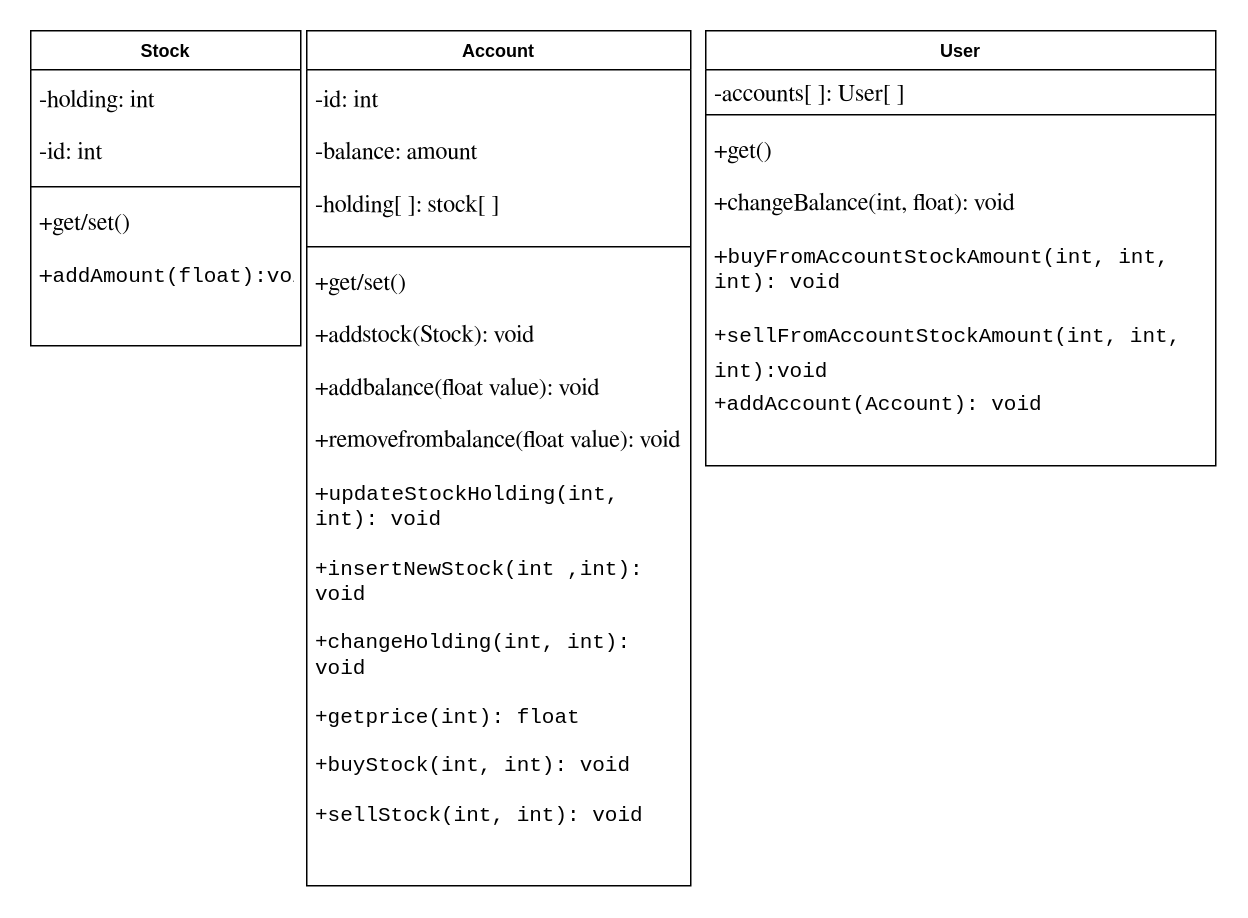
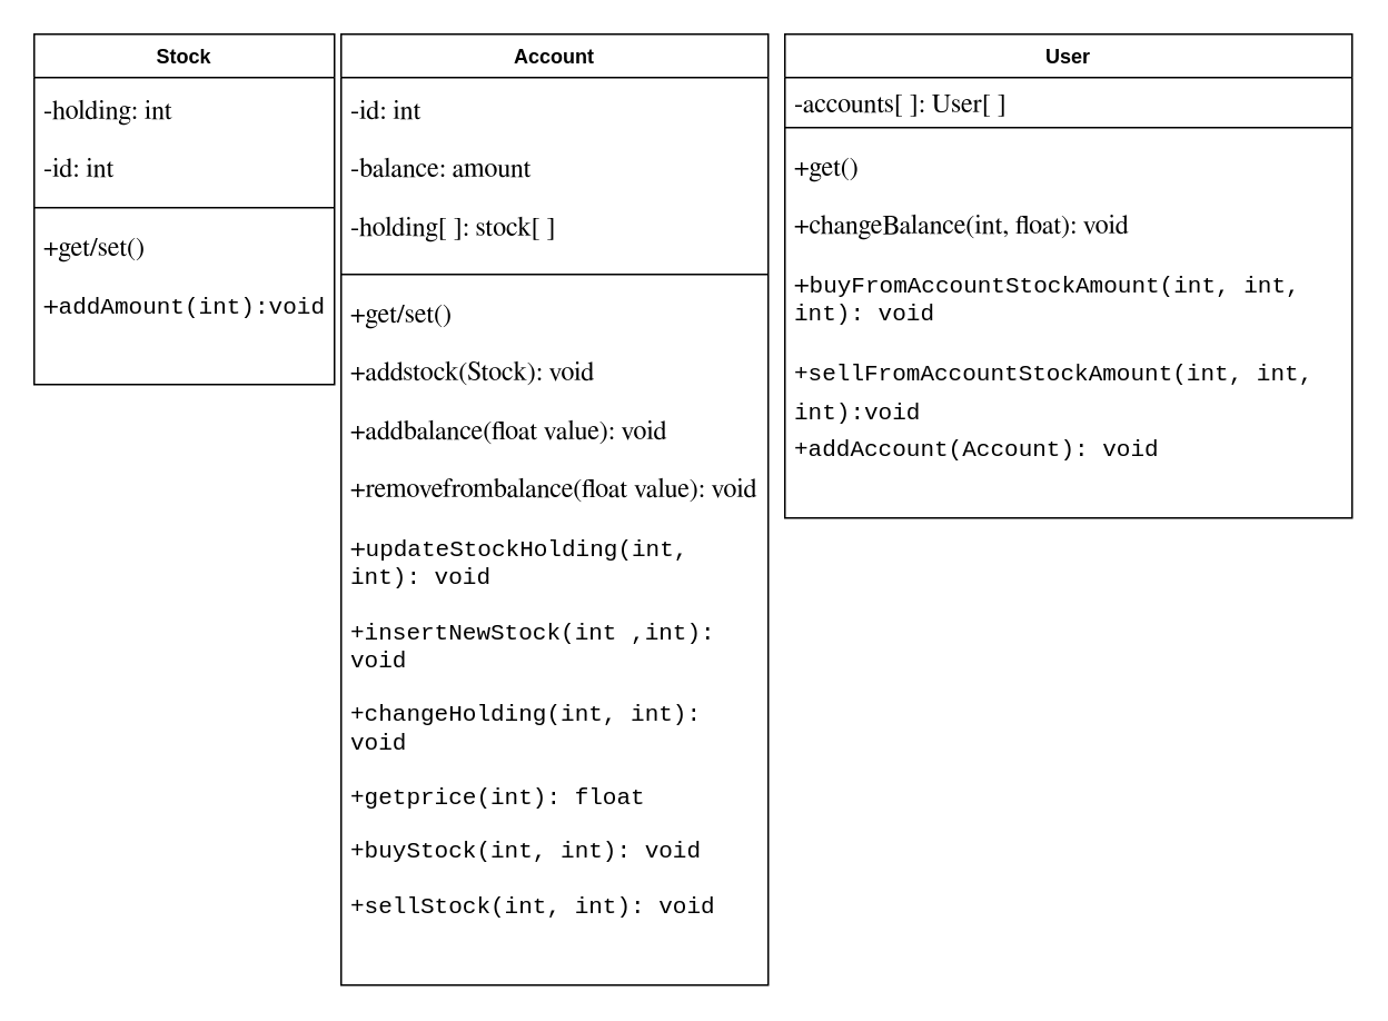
  <mxCell id="0" />
  <mxCell id="1" parent="0" />
  <mxCell id="2" value="Stock" style="swimlane;fontStyle=1;align=center;verticalAlign=top;childLayout=stackLayout;horizontal=1;startSize=26;horizontalStack=0;resizeParent=1;resizeParentMax=0;resizeLast=0;collapsible=1;marginBottom=0;whiteSpace=wrap;html=1;" parent="1" vertex="1"><mxGeometry y="20" width="180" height="210" as="geometry" x="20" /></mxCell>
  <mxCell id="3" value="&lt;meta charset=&quot;utf-8&quot;&gt;&lt;p id=&quot;docs-internal-guid-cec5944d-7fff-b6c2-93db-d9ab82f65ef7&quot; style=&quot;line-height:1.2;margin-top:2.85pt;margin-bottom:11.9pt;&quot; dir=&quot;ltr&quot;&gt;&lt;span style=&quot;font-size: 12pt; font-family: FreeSerif; color: rgb(0, 0, 0); background-color: transparent; font-weight: 400; font-style: normal; font-variant: normal; text-decoration: none; vertical-align: baseline;&quot;&gt;-holding: int&amp;nbsp;&lt;/span&gt;&lt;/p&gt;&lt;p style=&quot;line-height:1.2;margin-top:2.85pt;margin-bottom:11.9pt;&quot; dir=&quot;ltr&quot;&gt;&lt;span style=&quot;font-size: 12pt; font-family: FreeSerif; color: rgb(0, 0, 0); background-color: transparent; font-weight: 400; font-style: normal; font-variant: normal; text-decoration: none; vertical-align: baseline;&quot;&gt;-id: int&lt;/span&gt;&lt;/p&gt;" style="text;strokeColor=none;fillColor=none;align=left;verticalAlign=top;spacingLeft=4;spacingRight=4;overflow=hidden;rotatable=0;points=[[0,0.5],[1,0.5]];portConstraint=eastwest;whiteSpace=wrap;html=1;" parent="2" vertex="1"><mxGeometry y="26" width="180" height="74" as="geometry" /></mxCell>
  <mxCell id="4" value="" style="line;strokeWidth=1;fillColor=none;align=left;verticalAlign=middle;spacingTop=-1;spacingLeft=3;spacingRight=3;rotatable=0;labelPosition=right;points=[];portConstraint=eastwest;strokeColor=inherit;" parent="2" vertex="1"><mxGeometry y="100" width="180" height="8" as="geometry" /></mxCell>
- <mxCell id="5" value="&lt;meta charset=&quot;utf-8&quot;&gt;&lt;p id=&quot;docs-internal-guid-5777485f-7fff-cf20-8ffb-2ee56ffb0585&quot; style=&quot;line-height:1.2;margin-top:2.85pt;margin-bottom:11.9pt;&quot; dir=&quot;ltr&quot;&gt;&lt;span style=&quot;font-size: 12pt; font-family: FreeSerif; color: rgb(0, 0, 0); background-color: transparent; font-weight: 400; font-style: normal; font-variant: normal; text-decoration: none; vertical-align: baseline;&quot;&gt;+get/set()&lt;/span&gt;&lt;/p&gt;&lt;span style=&quot;font-size: 12pt; font-family: FreeSerif; color: rgb(0, 0, 0); background-color: transparent; font-weight: 400; font-style: normal; font-variant: normal; text-decoration: none; vertical-align: baseline;&quot;&gt;+&lt;/span&gt;&lt;span style=&quot;font-size: 10.5pt; font-family: &amp;quot;Courier New&amp;quot;, monospace; color: rgb(0, 0, 0); background-color: transparent; font-weight: 400; font-style: normal; font-variant: normal; text-decoration: none; vertical-align: baseline;&quot;&gt;addAmount(float):void&lt;/span&gt;" style="text;strokeColor=none;fillColor=none;align=left;verticalAlign=top;spacingLeft=4;spacingRight=4;overflow=hidden;rotatable=0;points=[[0,0.5],[1,0.5]];portConstraint=eastwest;whiteSpace=wrap;html=1;" parent="2" vertex="1"><mxGeometry y="108" width="180" height="102" as="geometry" /></mxCell>
+ <mxCell id="5" value="&lt;meta charset=&quot;utf-8&quot;&gt;&lt;p id=&quot;docs-internal-guid-5777485f-7fff-cf20-8ffb-2ee56ffb0585&quot; style=&quot;line-height:1.2;margin-top:2.85pt;margin-bottom:11.9pt;&quot; dir=&quot;ltr&quot;&gt;&lt;span style=&quot;font-size: 12pt; font-family: FreeSerif; color: rgb(0, 0, 0); background-color: transparent; font-weight: 400; font-style: normal; font-variant: normal; text-decoration: none; vertical-align: baseline;&quot;&gt;+get/set()&lt;/span&gt;&lt;/p&gt;&lt;span style=&quot;font-size: 12pt; font-family: FreeSerif; color: rgb(0, 0, 0); background-color: transparent; font-weight: 400; font-style: normal; font-variant: normal; text-decoration: none; vertical-align: baseline;&quot;&gt;+&lt;/span&gt;&lt;span style=&quot;font-size: 10.5pt; font-family: &amp;quot;Courier New&amp;quot;, monospace; color: rgb(0, 0, 0); background-color: transparent; font-weight: 400; font-style: normal; font-variant: normal; text-decoration: none; vertical-align: baseline;&quot;&gt;addAmount(int):void&lt;/span&gt;" style="text;strokeColor=none;fillColor=none;align=left;verticalAlign=top;spacingLeft=4;spacingRight=4;overflow=hidden;rotatable=0;points=[[0,0.5],[1,0.5]];portConstraint=eastwest;whiteSpace=wrap;html=1;" parent="2" vertex="1"><mxGeometry y="108" width="180" height="102" as="geometry" /></mxCell>
  <mxCell id="6" value="Account" style="swimlane;fontStyle=1;align=center;verticalAlign=top;childLayout=stackLayout;horizontal=1;startSize=26;horizontalStack=0;resizeParent=1;resizeParentMax=0;resizeLast=0;collapsible=1;marginBottom=0;whiteSpace=wrap;html=1;" parent="1" vertex="1"><mxGeometry x="204" y="20" width="256" height="570" as="geometry" /></mxCell>
  <mxCell id="7" value="&lt;meta charset=&quot;utf-8&quot;&gt;&lt;p id=&quot;docs-internal-guid-14b80490-7fff-1db8-07db-3caa1122524c&quot; style=&quot;line-height:1.2;margin-top:2.85pt;margin-bottom:11.9pt;&quot; dir=&quot;ltr&quot;&gt;&lt;span style=&quot;font-size: 12pt; font-family: FreeSerif; color: rgb(0, 0, 0); background-color: transparent; font-weight: 400; font-style: normal; font-variant: normal; text-decoration: none; vertical-align: baseline;&quot;&gt;-id: int&lt;/span&gt;&lt;/p&gt;&lt;p style=&quot;line-height:1.2;margin-top:2.85pt;margin-bottom:11.9pt;&quot; dir=&quot;ltr&quot;&gt;&lt;span style=&quot;font-size: 12pt; font-family: FreeSerif; color: rgb(0, 0, 0); background-color: transparent; font-weight: 400; font-style: normal; font-variant: normal; text-decoration: none; vertical-align: baseline;&quot;&gt;-balance: amount&lt;/span&gt;&lt;/p&gt;&lt;p style=&quot;line-height:1.2;margin-top:2.85pt;margin-bottom:11.9pt;&quot; dir=&quot;ltr&quot;&gt;&lt;span style=&quot;font-size: 12pt; font-family: FreeSerif; color: rgb(0, 0, 0); background-color: transparent; font-weight: 400; font-style: normal; font-variant: normal; text-decoration: none; vertical-align: baseline;&quot;&gt;-holding[ ]: stock[ ]&lt;/span&gt;&lt;/p&gt;" style="text;strokeColor=none;fillColor=none;align=left;verticalAlign=top;spacingLeft=4;spacingRight=4;overflow=hidden;rotatable=0;points=[[0,0.5],[1,0.5]];portConstraint=eastwest;whiteSpace=wrap;html=1;" parent="6" vertex="1"><mxGeometry y="26" width="256" height="114" as="geometry" /></mxCell>
  <mxCell id="8" value="" style="line;strokeWidth=1;fillColor=none;align=left;verticalAlign=middle;spacingTop=-1;spacingLeft=3;spacingRight=3;rotatable=0;labelPosition=right;points=[];portConstraint=eastwest;strokeColor=inherit;" parent="6" vertex="1"><mxGeometry y="140" width="256" height="8" as="geometry" /></mxCell>
  <mxCell id="9" value="&lt;meta charset=&quot;utf-8&quot;&gt;&lt;p id=&quot;docs-internal-guid-605969ac-7fff-cc0c-02e1-c7e7b87c2a62&quot; style=&quot;line-height:1.2;margin-top:2.85pt;margin-bottom:11.9pt;&quot; dir=&quot;ltr&quot;&gt;&lt;span style=&quot;font-size: 12pt; font-family: FreeSerif; color: rgb(0, 0, 0); background-color: transparent; font-weight: 400; font-style: normal; font-variant: normal; text-decoration: none; vertical-align: baseline;&quot;&gt;+get/set()&lt;/span&gt;&lt;/p&gt;&lt;p style=&quot;line-height:1.2;margin-top:2.85pt;margin-bottom:11.9pt;&quot; dir=&quot;ltr&quot;&gt;&lt;span style=&quot;font-size: 12pt; font-family: FreeSerif; color: rgb(0, 0, 0); background-color: transparent; font-weight: 400; font-style: normal; font-variant: normal; text-decoration: none; vertical-align: baseline;&quot;&gt;+addstock(Stock): void&lt;/span&gt;&lt;/p&gt;&lt;p style=&quot;line-height:1.2;margin-top:2.85pt;margin-bottom:11.9pt;&quot; dir=&quot;ltr&quot;&gt;&lt;span style=&quot;font-size: 12pt; font-family: FreeSerif; color: rgb(0, 0, 0); background-color: transparent; font-weight: 400; font-style: normal; font-variant: normal; text-decoration: none; vertical-align: baseline;&quot;&gt;+addbalance(float value): void&lt;/span&gt;&lt;/p&gt;&lt;p style=&quot;line-height:1.2;margin-top:2.85pt;margin-bottom:11.9pt;&quot; dir=&quot;ltr&quot;&gt;&lt;span style=&quot;font-size: 12pt; font-family: FreeSerif; color: rgb(0, 0, 0); background-color: transparent; font-weight: 400; font-style: normal; font-variant: normal; text-decoration: none; vertical-align: baseline;&quot;&gt;+removefrombalance(float value): void&lt;/span&gt;&lt;/p&gt;&lt;p style=&quot;line-height:1.2;margin-top:2.85pt;margin-bottom:11.9pt;&quot; dir=&quot;ltr&quot;&gt;&lt;span style=&quot;font-size: 12pt; font-family: FreeSerif; color: rgb(0, 0, 0); background-color: transparent; font-weight: 400; font-style: normal; font-variant: normal; text-decoration: none; vertical-align: baseline;&quot;&gt;+&lt;/span&gt;&lt;span style=&quot;font-size: 10.5pt; font-family: &amp;quot;Courier New&amp;quot;, monospace; color: rgb(0, 0, 0); background-color: transparent; font-weight: 400; font-style: normal; font-variant: normal; text-decoration: none; vertical-align: baseline;&quot;&gt;updateStockHolding(int, int): void&lt;/span&gt;&lt;/p&gt;&lt;p style=&quot;line-height:1.2;margin-top:2.85pt;margin-bottom:11.9pt;&quot; dir=&quot;ltr&quot;&gt;&lt;span style=&quot;font-size: 10.5pt; font-family: &amp;quot;Courier New&amp;quot;, monospace; color: rgb(0, 0, 0); background-color: transparent; font-weight: 400; font-style: normal; font-variant: normal; text-decoration: none; vertical-align: baseline;&quot;&gt;+insertNewStock(int ,int): void&lt;/span&gt;&lt;/p&gt;&lt;p style=&quot;line-height:1.2;margin-top:2.85pt;margin-bottom:11.9pt;&quot; dir=&quot;ltr&quot;&gt;&lt;span style=&quot;font-size: 10.5pt; font-family: &amp;quot;Courier New&amp;quot;, monospace; color: rgb(0, 0, 0); background-color: transparent; font-weight: 400; font-style: normal; font-variant: normal; text-decoration: none; vertical-align: baseline;&quot;&gt;+changeHolding(int, int): void&lt;/span&gt;&lt;/p&gt;&lt;p style=&quot;line-height:1.2;margin-top:2.85pt;margin-bottom:11.9pt;&quot; dir=&quot;ltr&quot;&gt;&lt;span style=&quot;font-size: 10.5pt; font-family: &amp;quot;Courier New&amp;quot;, monospace; color: rgb(0, 0, 0); background-color: transparent; font-weight: 400; font-style: normal; font-variant: normal; text-decoration: none; vertical-align: baseline;&quot;&gt;+getprice(int): float&lt;/span&gt;&lt;/p&gt;&lt;p style=&quot;line-height:1.2;margin-top:2.85pt;margin-bottom:11.9pt;&quot; dir=&quot;ltr&quot;&gt;&lt;span style=&quot;font-size: 10.5pt; font-family: &amp;quot;Courier New&amp;quot;, monospace; color: rgb(0, 0, 0); background-color: transparent; font-weight: 400; font-style: normal; font-variant: normal; text-decoration: none; vertical-align: baseline;&quot;&gt;+buyStock(int, int): void&lt;/span&gt;&lt;/p&gt;&lt;p style=&quot;line-height:1.2;margin-top:2.85pt;margin-bottom:11.9pt;&quot; dir=&quot;ltr&quot;&gt;&lt;span style=&quot;font-size: 10.5pt; font-family: &amp;quot;Courier New&amp;quot;, monospace; color: rgb(0, 0, 0); background-color: transparent; font-weight: 400; font-style: normal; font-variant: normal; text-decoration: none; vertical-align: baseline;&quot;&gt;+sellStock(int, int): void&lt;/span&gt;&lt;/p&gt;" style="text;strokeColor=none;fillColor=none;align=left;verticalAlign=top;spacingLeft=4;spacingRight=4;overflow=hidden;rotatable=0;points=[[0,0.5],[1,0.5]];portConstraint=eastwest;whiteSpace=wrap;html=1;" parent="6" vertex="1"><mxGeometry y="148" width="256" height="422" as="geometry" /></mxCell>
  <mxCell id="10" value="User" style="swimlane;fontStyle=1;align=center;verticalAlign=top;childLayout=stackLayout;horizontal=1;startSize=26;horizontalStack=0;resizeParent=1;resizeParentMax=0;resizeLast=0;collapsible=1;marginBottom=0;whiteSpace=wrap;html=1;" parent="1" vertex="1"><mxGeometry x="470" y="20" width="340" height="290" as="geometry" /></mxCell>
  <mxCell id="11" value="&lt;meta charset=&quot;utf-8&quot;&gt;&lt;span id=&quot;docs-internal-guid-135ac0a1-7fff-2248-05c0-45249f0537f8&quot; style=&quot;font-size: 12pt; font-family: FreeSerif; color: rgb(0, 0, 0); background-color: transparent; font-weight: 400; font-style: normal; font-variant: normal; text-decoration: none; vertical-align: baseline;&quot;&gt;-accounts[ ]: User[ ]&lt;/span&gt;" style="text;strokeColor=none;fillColor=none;align=left;verticalAlign=top;spacingLeft=4;spacingRight=4;overflow=hidden;rotatable=0;points=[[0,0.5],[1,0.5]];portConstraint=eastwest;whiteSpace=wrap;html=1;" parent="10" vertex="1"><mxGeometry y="26" width="340" height="26" as="geometry" /></mxCell>
  <mxCell id="12" value="" style="line;strokeWidth=1;fillColor=none;align=left;verticalAlign=middle;spacingTop=-1;spacingLeft=3;spacingRight=3;rotatable=0;labelPosition=right;points=[];portConstraint=eastwest;strokeColor=inherit;" parent="10" vertex="1"><mxGeometry y="52" width="340" height="8" as="geometry" /></mxCell>
  <mxCell id="13" value="&lt;meta charset=&quot;utf-8&quot;&gt;&lt;p id=&quot;docs-internal-guid-5bbfea3f-7fff-f838-6d5f-31c48c1a3eee&quot; style=&quot;line-height:1.2;margin-top:2.85pt;margin-bottom:11.9pt;&quot; dir=&quot;ltr&quot;&gt;&lt;span style=&quot;font-size: 12pt; font-family: FreeSerif; color: rgb(0, 0, 0); background-color: transparent; font-weight: 400; font-style: normal; font-variant: normal; text-decoration: none; vertical-align: baseline;&quot;&gt;+get()&lt;/span&gt;&lt;/p&gt;&lt;p style=&quot;line-height:1.2;margin-top:2.85pt;margin-bottom:11.9pt;&quot; dir=&quot;ltr&quot;&gt;&lt;span style=&quot;font-size: 12pt; font-family: FreeSerif; color: rgb(0, 0, 0); background-color: transparent; font-weight: 400; font-style: normal; font-variant: normal; text-decoration: none; vertical-align: baseline;&quot;&gt;+changeBalance(int, float): void&lt;/span&gt;&lt;/p&gt;&lt;p style=&quot;line-height:1.2;margin-top:2.85pt;margin-bottom:11.9pt;&quot; dir=&quot;ltr&quot;&gt;&lt;span style=&quot;font-size: 12pt; font-family: FreeSerif; color: rgb(0, 0, 0); background-color: transparent; font-weight: 400; font-style: normal; font-variant: normal; text-decoration: none; vertical-align: baseline;&quot;&gt;+&lt;/span&gt;&lt;span style=&quot;font-size: 10.5pt; font-family: &amp;quot;Courier New&amp;quot;, monospace; color: rgb(0, 0, 0); background-color: transparent; font-weight: 400; font-style: normal; font-variant: normal; text-decoration: none; vertical-align: baseline;&quot;&gt;buyFromAccountStockAmount(int, int, int): void&lt;/span&gt;&lt;/p&gt;&lt;p style=&quot;line-height:1.629;background-color:#ffffff;margin-top:0pt;margin-bottom:0pt;padding:-9.05pt 0pt 11.9pt 0pt;&quot; dir=&quot;ltr&quot;&gt;&lt;span style=&quot;font-size: 10.5pt; font-family: &amp;quot;Courier New&amp;quot;, monospace; color: rgb(0, 0, 0); background-color: transparent; font-weight: 400; font-style: normal; font-variant: normal; text-decoration: none; vertical-align: baseline;&quot;&gt;+sellFromAccountStockAmount(int, int, int):void&lt;/span&gt;&lt;/p&gt;&lt;p style=&quot;line-height:1.629;background-color:#ffffff;margin-top:0pt;margin-bottom:11.9pt;padding:-9.05pt 0pt 0pt 0pt;&quot; dir=&quot;ltr&quot;&gt;&lt;span style=&quot;font-size: 10.5pt; font-family: &amp;quot;Courier New&amp;quot;, monospace; color: rgb(0, 0, 0); background-color: transparent; font-weight: 400; font-style: normal; font-variant: normal; text-decoration: none; vertical-align: baseline;&quot;&gt;+addAccount(Account): void&lt;/span&gt;&lt;/p&gt;" style="text;strokeColor=none;fillColor=none;align=left;verticalAlign=top;spacingLeft=4;spacingRight=4;overflow=hidden;rotatable=0;points=[[0,0.5],[1,0.5]];portConstraint=eastwest;whiteSpace=wrap;html=1;" parent="10" vertex="1"><mxGeometry y="60" width="340" height="230" as="geometry" /></mxCell>
